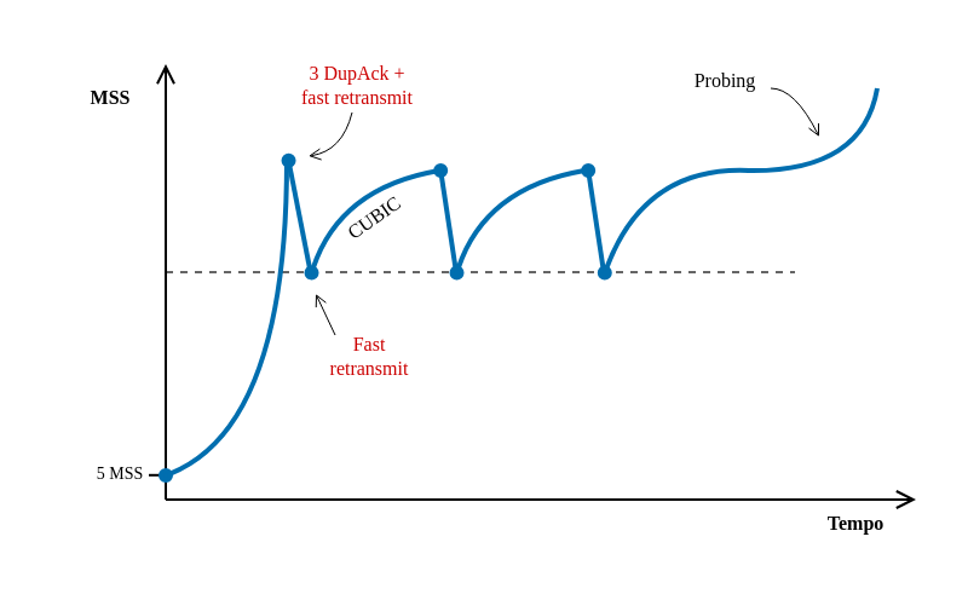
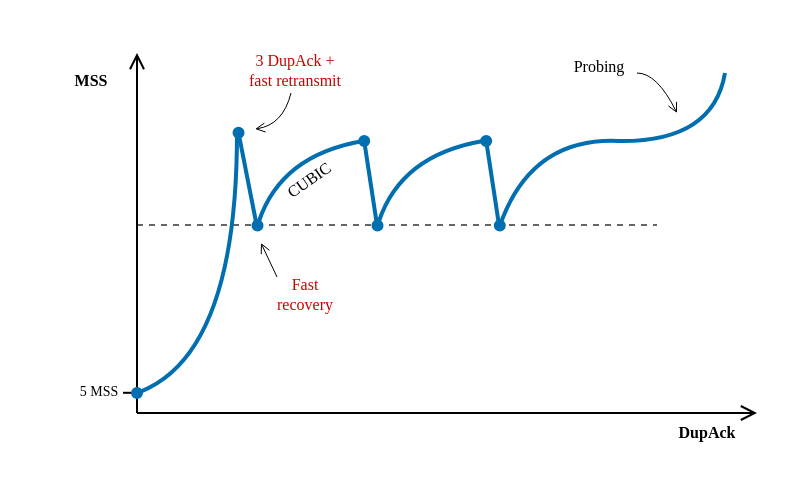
  <mxCell id="0" />
  <mxCell id="1" parent="0" />
  <mxCell id="2" value="" style="endArrow=none;dashed=1;html=1;strokeWidth=1;rounded=0;shadow=0;fontFamily=Bahnschrift;fontSize=8;fontColor=#000000;startSize=0;endSize=6;sourcePerimeterSpacing=0;jumpSize=6;strokeColor=#000000;opacity=60;" edge="1" parent="1"><mxGeometry width="50" height="50" relative="1" as="geometry"><mxPoint x="68" y="112" as="sourcePoint" /><mxPoint x="328" y="112" as="targetPoint" /></mxGeometry></mxCell>
  <mxCell id="3" value="" style="endArrow=open;html=1;rounded=0;fontFamily=Bahnschrift;fontSize=8;fontColor=#000000;startSize=14;endSize=6;strokeColor=#000000;curved=1;strokeWidth=1;endFill=0;" parent="1" edge="1"><mxGeometry width="50" height="50" relative="1" as="geometry"><mxPoint x="68" y="206" as="sourcePoint" /><mxPoint x="68" y="26" as="targetPoint" /></mxGeometry></mxCell>
  <mxCell id="4" value="" style="endArrow=open;html=1;rounded=0;fontFamily=Bahnschrift;fontSize=8;fontColor=#000000;startSize=14;endSize=6;strokeColor=#000000;curved=1;strokeWidth=1;endFill=0;" parent="1" edge="1"><mxGeometry width="50" height="50" relative="1" as="geometry"><mxPoint x="68" y="206" as="sourcePoint" /><mxPoint x="378" y="206" as="targetPoint" /></mxGeometry></mxCell>
  <mxCell id="5" value="5 MSS" style="text;html=1;align=center;verticalAlign=middle;resizable=0;points=[];autosize=1;strokeColor=none;fillColor=none;fontSize=7;fontFamily=Bahnschrift;fontColor=#000000;" parent="1" vertex="1"><mxGeometry x="29" y="186" width="40" height="20" as="geometry" /></mxCell>
  <mxCell id="6" value="" style="endArrow=none;html=1;rounded=0;shadow=0;fontFamily=Bahnschrift;fontSize=8;fontColor=#000000;startSize=0;endSize=6;sourcePerimeterSpacing=0;strokeColor=#000000;strokeWidth=1;jumpSize=6;" parent="1" edge="1"><mxGeometry width="50" height="50" relative="1" as="geometry"><mxPoint x="61" y="195.9" as="sourcePoint" /><mxPoint x="68" y="195.9" as="targetPoint" /></mxGeometry></mxCell>
  <mxCell id="7" value="MSS" style="text;html=1;align=center;verticalAlign=middle;resizable=0;points=[];autosize=1;strokeColor=none;fillColor=none;fontSize=8;fontFamily=Bahnschrift;fontColor=#000000;fontStyle=1" parent="1" vertex="1"><mxGeometry x="20" y="30" width="50" height="20" as="geometry" /></mxCell>
- <mxCell id="8" value="Tempo" style="text;html=1;align=center;verticalAlign=middle;resizable=0;points=[];autosize=1;strokeColor=none;fillColor=none;fontSize=8;fontFamily=Bahnschrift;fontColor=#000000;fontStyle=1" parent="1" vertex="1"><mxGeometry x="328" y="206" width="50" height="20" as="geometry" /></mxCell>
+ <mxCell id="8" value="DupAck" style="text;html=1;align=center;verticalAlign=middle;resizable=0;points=[];autosize=1;strokeColor=none;fillColor=none;fontSize=8;fontFamily=Bahnschrift;fontColor=#000000;fontStyle=1" parent="1" vertex="1"><mxGeometry x="328" y="206" width="50" height="20" as="geometry" /></mxCell>
  <mxCell id="9" value="" style="endArrow=none;html=1;rounded=0;fontFamily=Bahnschrift;fontSize=8;fontColor=#000000;startSize=4;endSize=14;strokeColor=#006EAF;strokeWidth=2;curved=1;fillColor=#1ba1e2;startArrow=oval;startFill=1;" parent="1" edge="1"><mxGeometry width="50" height="50" relative="1" as="geometry"><mxPoint x="68" y="196" as="sourcePoint" /><mxPoint x="118" y="66" as="targetPoint" /><Array as="points"><mxPoint x="118" y="176" /></Array></mxGeometry></mxCell>
  <mxCell id="10" value="" style="endArrow=none;html=1;fontFamily=Bahnschrift;fontSize=8;fontColor=#000000;startSize=0;endSize=14;strokeColor=#006EAF;strokeWidth=2;fillColor=#1ba1e2;jumpSize=6;shadow=0;sourcePerimeterSpacing=0;startArrow=circle;startFill=1;curved=1;" parent="1" edge="1"><mxGeometry width="50" height="50" relative="1" as="geometry"><mxPoint x="127" y="116" as="sourcePoint" /><mxPoint x="181" y="70" as="targetPoint" /><Array as="points"><mxPoint x="140" y="77" /></Array></mxGeometry></mxCell>
  <mxCell id="11" value="" style="endArrow=none;html=1;fontFamily=Bahnschrift;fontSize=6;fontColor=#CC0000;curved=1;sketch=0;endFill=0;shadow=0;endSize=4;strokeColor=default;strokeWidth=0.5;startSize=4;startArrow=open;startFill=0;" edge="1" parent="1"><mxGeometry width="50" height="50" relative="1" as="geometry"><mxPoint x="338" y="56" as="sourcePoint" /><mxPoint x="318" y="36" as="targetPoint" /><Array as="points"><mxPoint x="328" y="36" /></Array></mxGeometry></mxCell>
  <mxCell id="12" value="" style="endArrow=none;html=1;fontFamily=Bahnschrift;fontSize=6;fontColor=#CC0000;sketch=0;endFill=0;shadow=0;endSize=4;strokeColor=default;strokeWidth=0.5;startSize=4;startArrow=open;startFill=0;rounded=0;" edge="1" parent="1"><mxGeometry width="50" height="50" relative="1" as="geometry"><mxPoint x="130" y="121" as="sourcePoint" /><mxPoint x="138" y="138" as="targetPoint" /><Array as="points" /></mxGeometry></mxCell>
  <mxCell id="13" value="" style="endArrow=none;html=1;fontFamily=Bahnschrift;fontSize=8;fontColor=#000000;startSize=0;endSize=14;strokeColor=#006EAF;strokeWidth=2;fillColor=#1ba1e2;rounded=0;jumpSize=6;shadow=0;sourcePerimeterSpacing=0;startArrow=circle;startFill=1;" edge="1" parent="1"><mxGeometry width="50" height="50" relative="1" as="geometry"><mxPoint x="118" y="62" as="sourcePoint" /><mxPoint x="128" y="113" as="targetPoint" /></mxGeometry></mxCell>
  <mxCell id="14" value="" style="endArrow=none;html=1;fontFamily=Bahnschrift;fontSize=8;fontColor=#000000;startSize=0;endSize=14;strokeColor=#006EAF;strokeWidth=2;fillColor=#1ba1e2;rounded=0;jumpSize=6;shadow=0;sourcePerimeterSpacing=0;startArrow=circle;startFill=1;" edge="1" parent="1"><mxGeometry width="50" height="50" relative="1" as="geometry"><mxPoint x="181" y="66" as="sourcePoint" /><mxPoint x="188" y="112" as="targetPoint" /></mxGeometry></mxCell>
  <mxCell id="15" value="" style="endArrow=none;html=1;fontFamily=Bahnschrift;fontSize=8;fontColor=#000000;startSize=0;endSize=14;strokeColor=#006EAF;strokeWidth=2;fillColor=#1ba1e2;jumpSize=6;shadow=0;sourcePerimeterSpacing=0;startArrow=circle;startFill=1;curved=1;" edge="1" parent="1"><mxGeometry width="50" height="50" relative="1" as="geometry"><mxPoint x="187" y="116" as="sourcePoint" /><mxPoint x="241" y="70" as="targetPoint" /><Array as="points"><mxPoint x="200" y="77" /></Array></mxGeometry></mxCell>
  <mxCell id="16" value="" style="endArrow=none;html=1;fontFamily=Bahnschrift;fontSize=8;fontColor=#000000;startSize=0;endSize=14;strokeColor=#006EAF;strokeWidth=2;fillColor=#1ba1e2;rounded=0;jumpSize=6;shadow=0;sourcePerimeterSpacing=0;startArrow=circle;startFill=1;" edge="1" parent="1"><mxGeometry width="50" height="50" relative="1" as="geometry"><mxPoint x="242" y="66" as="sourcePoint" /><mxPoint x="249" y="112" as="targetPoint" /></mxGeometry></mxCell>
  <mxCell id="17" value="" style="endArrow=none;html=1;fontFamily=Bahnschrift;fontSize=8;fontColor=#000000;startSize=0;endSize=14;strokeColor=#006EAF;strokeWidth=2;fillColor=#1ba1e2;jumpSize=6;shadow=0;sourcePerimeterSpacing=0;startArrow=circle;startFill=1;curved=1;" edge="1" parent="1"><mxGeometry width="50" height="50" relative="1" as="geometry"><mxPoint x="248" y="116" as="sourcePoint" /><mxPoint x="309" y="70" as="targetPoint" /><Array as="points"><mxPoint x="266" y="68" /></Array></mxGeometry></mxCell>
  <mxCell id="18" value="" style="endArrow=none;html=1;fontFamily=Bahnschrift;fontSize=8;fontColor=#000000;startSize=0;endSize=14;strokeColor=#006EAF;strokeWidth=2;fillColor=#1ba1e2;jumpSize=6;shadow=0;sourcePerimeterSpacing=0;startArrow=none;startFill=0;curved=1;" edge="1" parent="1"><mxGeometry width="50" height="50" relative="1" as="geometry"><mxPoint x="362" y="36" as="sourcePoint" /><mxPoint x="308" y="70" as="targetPoint" /><Array as="points"><mxPoint x="356" y="71" /></Array></mxGeometry></mxCell>
  <mxCell id="19" value="Probing" style="text;html=1;align=center;verticalAlign=middle;resizable=0;points=[];autosize=1;strokeColor=none;fillColor=none;fontSize=8;fontFamily=Bahnschrift;fontColor=#000000;" vertex="1" parent="1"><mxGeometry x="274" y="23" width="50" height="20" as="geometry" /></mxCell>
- <mxCell id="20" value="&lt;div&gt;Fast&lt;/div&gt;&lt;div&gt;retransmit&lt;/div&gt;" style="text;html=1;align=center;verticalAlign=middle;resizable=0;points=[];autosize=1;strokeColor=none;fillColor=none;fontSize=8;fontColor=#CC0000;fontFamily=Bahnschrift;" vertex="1" parent="1"><mxGeometry x="127" y="132" width="50" height="30" as="geometry" /></mxCell>
+ <mxCell id="20" value="&lt;div&gt;Fast&lt;/div&gt;&lt;div&gt;recovery&lt;/div&gt;" style="text;html=1;align=center;verticalAlign=middle;resizable=0;points=[];autosize=1;strokeColor=none;fillColor=none;fontSize=8;fontColor=#CC0000;fontFamily=Bahnschrift;" vertex="1" parent="1"><mxGeometry x="127" y="132" width="50" height="30" as="geometry" /></mxCell>
  <mxCell id="21" value="&lt;div&gt;3 DupAck +&lt;/div&gt;&lt;div&gt;fast retransmit&lt;br&gt;&lt;/div&gt;" style="text;html=1;align=center;verticalAlign=middle;resizable=0;points=[];autosize=1;strokeColor=none;fillColor=none;fontSize=8;fontColor=#CC0000;fontFamily=Bahnschrift;rotation=0;" vertex="1" parent="1"><mxGeometry x="107" y="20" width="80" height="30" as="geometry" /></mxCell>
  <mxCell id="22" value="" style="endArrow=none;html=1;fontFamily=Bahnschrift;fontSize=6;fontColor=#CC0000;curved=1;sketch=0;endFill=0;shadow=0;endSize=4;strokeColor=default;strokeWidth=0.5;startSize=4;startArrow=open;startFill=0;" edge="1" parent="1"><mxGeometry width="50" height="50" relative="1" as="geometry"><mxPoint x="127" y="64" as="sourcePoint" /><mxPoint x="145" y="46" as="targetPoint" /><Array as="points"><mxPoint x="141" y="62" /></Array></mxGeometry></mxCell>
  <mxCell id="23" value="&lt;div&gt;CUBIC&lt;/div&gt;" style="text;html=1;align=center;verticalAlign=middle;resizable=0;points=[];autosize=1;strokeColor=none;fillColor=none;fontSize=8;fontFamily=Bahnschrift;fontColor=#000000;rotation=-35;" vertex="1" parent="1"><mxGeometry x="129" y="80" width="50" height="20" as="geometry" /></mxCell>
